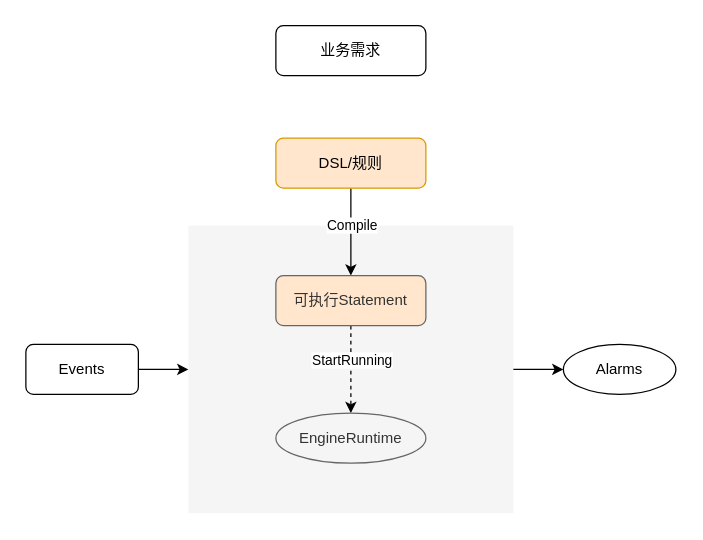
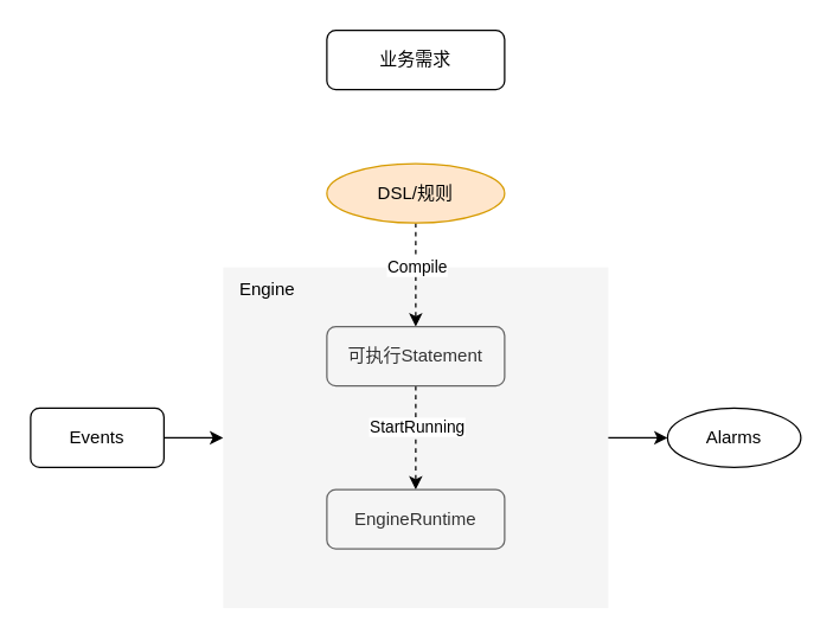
  <mxCell id="0" />
  <mxCell id="1" parent="0" />
  <mxCell id="2" value="" style="rounded=0;whiteSpace=wrap;html=1;fillColor=#f5f5f5;fontColor=#333333;strokeColor=none;" vertex="1" parent="1"><mxGeometry x="150" y="180" width="260" height="230" as="geometry" /></mxCell>
  <mxCell id="3" value="业务需求" style="rounded=1;whiteSpace=wrap;html=1;" vertex="1" parent="1"><mxGeometry x="220" y="20" width="120" height="40" as="geometry" /></mxCell>
- <mxCell id="4" value="" style="edgeStyle=orthogonalEdgeStyle;rounded=0;orthogonalLoop=1;jettySize=auto;html=1;" edge="1" parent="1" source="6" target="9"><mxGeometry relative="1" as="geometry" /></mxCell>
+ <mxCell id="4" value="" style="edgeStyle=orthogonalEdgeStyle;rounded=0;orthogonalLoop=1;jettySize=auto;html=1;dashed=1;" edge="1" parent="1" source="6" target="9"><mxGeometry relative="1" as="geometry" /></mxCell>
  <mxCell id="5" value="Compile" style="edgeLabel;html=1;align=center;verticalAlign=middle;resizable=0;points=[];" vertex="1" connectable="0" parent="4"><mxGeometry x="-0.185" relative="1" as="geometry"><mxPoint as="offset" /></mxGeometry></mxCell>
- <mxCell id="6" value="DSL/规则" style="rounded=1;whiteSpace=wrap;html=1;fillColor=#ffe6cc;strokeColor=#d79b00;" vertex="1" parent="1"><mxGeometry x="220" y="110" width="120" height="40" as="geometry" /></mxCell>
+ <mxCell id="6" value="DSL/规则" style="ellipse;whiteSpace=wrap;html=1;fillColor=#ffe6cc;strokeColor=#d79b00;" vertex="1" parent="1"><mxGeometry x="220" y="110" width="120" height="40" as="geometry" /></mxCell>
  <mxCell id="7" value="" style="edgeStyle=orthogonalEdgeStyle;rounded=0;orthogonalLoop=1;jettySize=auto;html=1;dashed=1;" edge="1" parent="1" source="9" target="11"><mxGeometry relative="1" as="geometry" /></mxCell>
  <mxCell id="8" value="StartRunning" style="edgeLabel;html=1;align=center;verticalAlign=middle;resizable=0;points=[];" vertex="1" connectable="0" parent="7"><mxGeometry x="-0.233" y="-1" relative="1" as="geometry"><mxPoint x="1" as="offset" /></mxGeometry></mxCell>
- <mxCell id="9" value="可执行Statement" style="rounded=1;whiteSpace=wrap;html=1;fillColor=#ffe6cc;fontColor=#333333;strokeColor=#666666;" vertex="1" parent="1"><mxGeometry x="220" y="220" width="120" height="40" as="geometry" /></mxCell>
+ <mxCell id="9" value="可执行Statement" style="rounded=1;whiteSpace=wrap;html=1;fillColor=#f5f5f5;fontColor=#333333;strokeColor=#666666;" vertex="1" parent="1"><mxGeometry x="220" y="220" width="120" height="40" as="geometry" /></mxCell>
  <mxCell id="10" value="" style="edgeStyle=orthogonalEdgeStyle;rounded=0;orthogonalLoop=1;jettySize=auto;html=1;exitX=1;exitY=0.5;exitDx=0;exitDy=0;" edge="1" parent="1" source="2" target="14"><mxGeometry relative="1" as="geometry" /></mxCell>
- <mxCell id="11" value="EngineRuntime" style="ellipse;whiteSpace=wrap;html=1;fillColor=#f5f5f5;fontColor=#333333;strokeColor=#666666;" vertex="1" parent="1"><mxGeometry x="220" y="330" width="120" height="40" as="geometry" /></mxCell>
+ <mxCell id="11" value="EngineRuntime" style="rounded=1;whiteSpace=wrap;html=1;fillColor=#f5f5f5;fontColor=#333333;strokeColor=#666666;" vertex="1" parent="1"><mxGeometry x="220" y="330" width="120" height="40" as="geometry" /></mxCell>
  <mxCell id="12" value="" style="edgeStyle=orthogonalEdgeStyle;rounded=0;orthogonalLoop=1;jettySize=auto;html=1;entryX=0;entryY=0.5;entryDx=0;entryDy=0;" edge="1" parent="1" source="13" target="2"><mxGeometry relative="1" as="geometry"><mxPoint x="150" y="280" as="targetPoint" /></mxGeometry></mxCell>
  <mxCell id="13" value="Events" style="rounded=1;whiteSpace=wrap;html=1;" vertex="1" parent="1"><mxGeometry x="20" y="275" width="90" height="40" as="geometry" /></mxCell>
  <mxCell id="14" value="Alarms" style="ellipse;whiteSpace=wrap;html=1;" vertex="1" parent="1"><mxGeometry x="450" y="275" width="90" height="40" as="geometry" /></mxCell>
+ <mxCell id="15" value="Engine" style="text;html=1;strokeColor=none;fillColor=none;align=center;verticalAlign=middle;whiteSpace=wrap;rounded=0;" vertex="1" parent="1"><mxGeometry x="150" y="180" width="60" height="30" as="geometry" /></mxCell>
